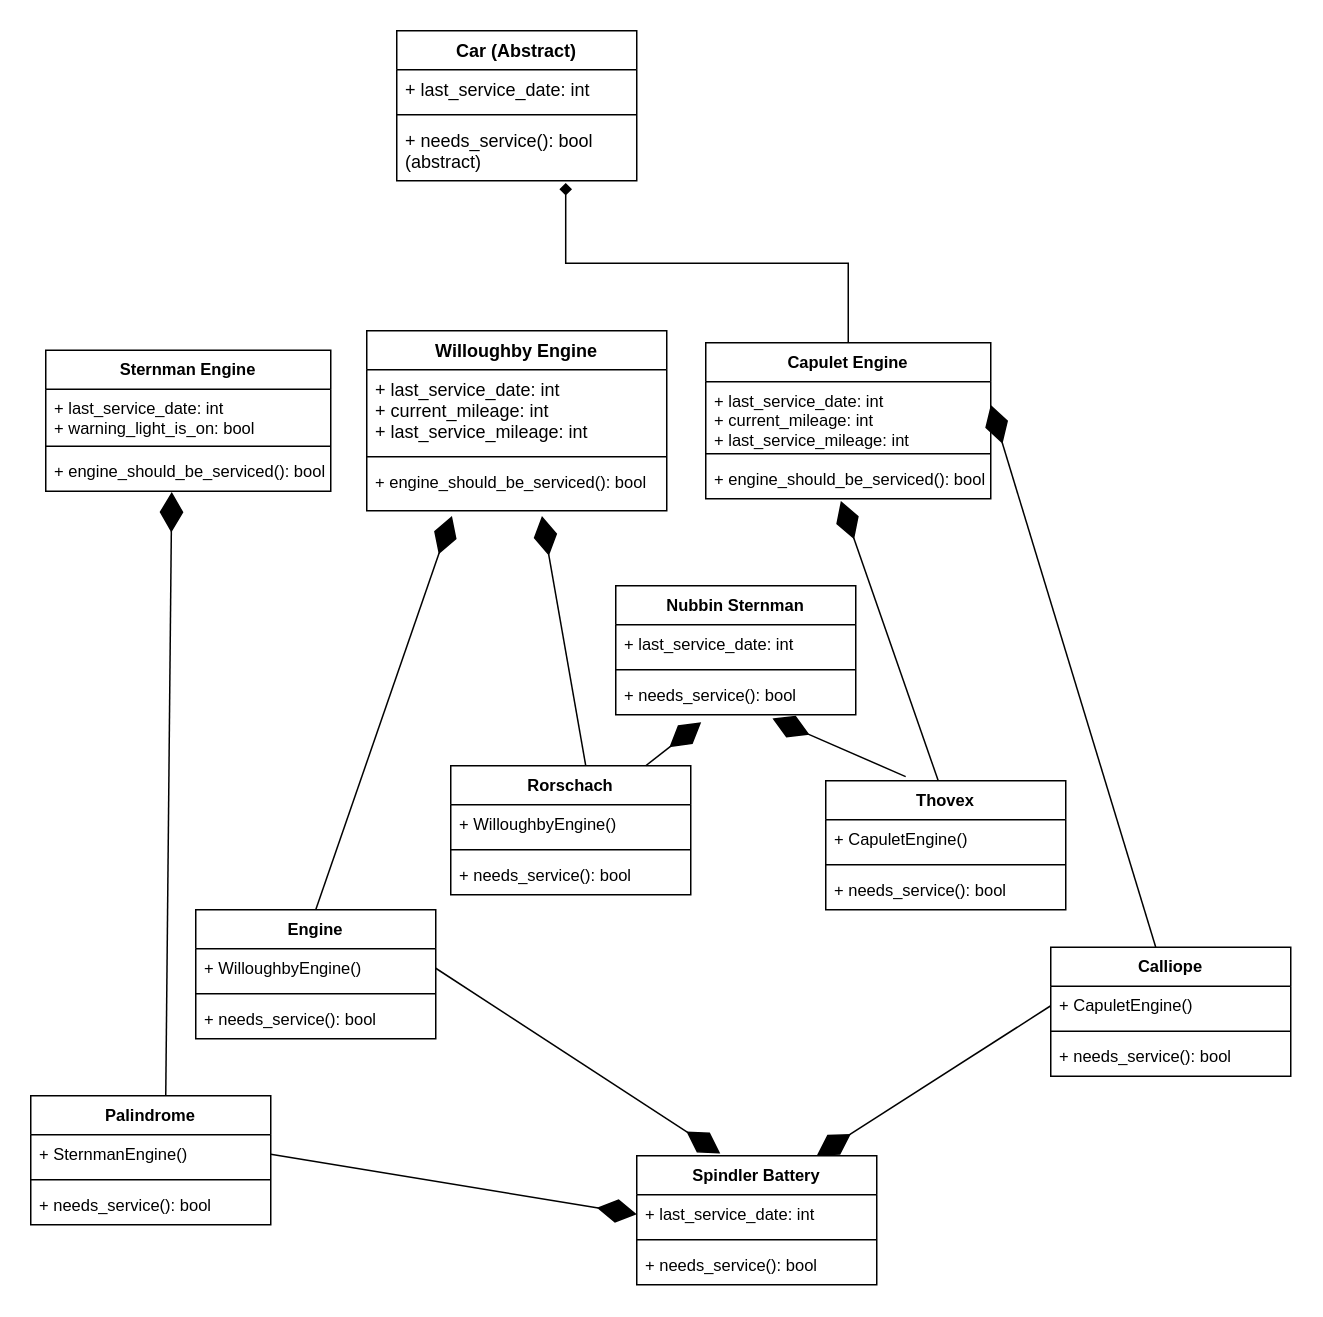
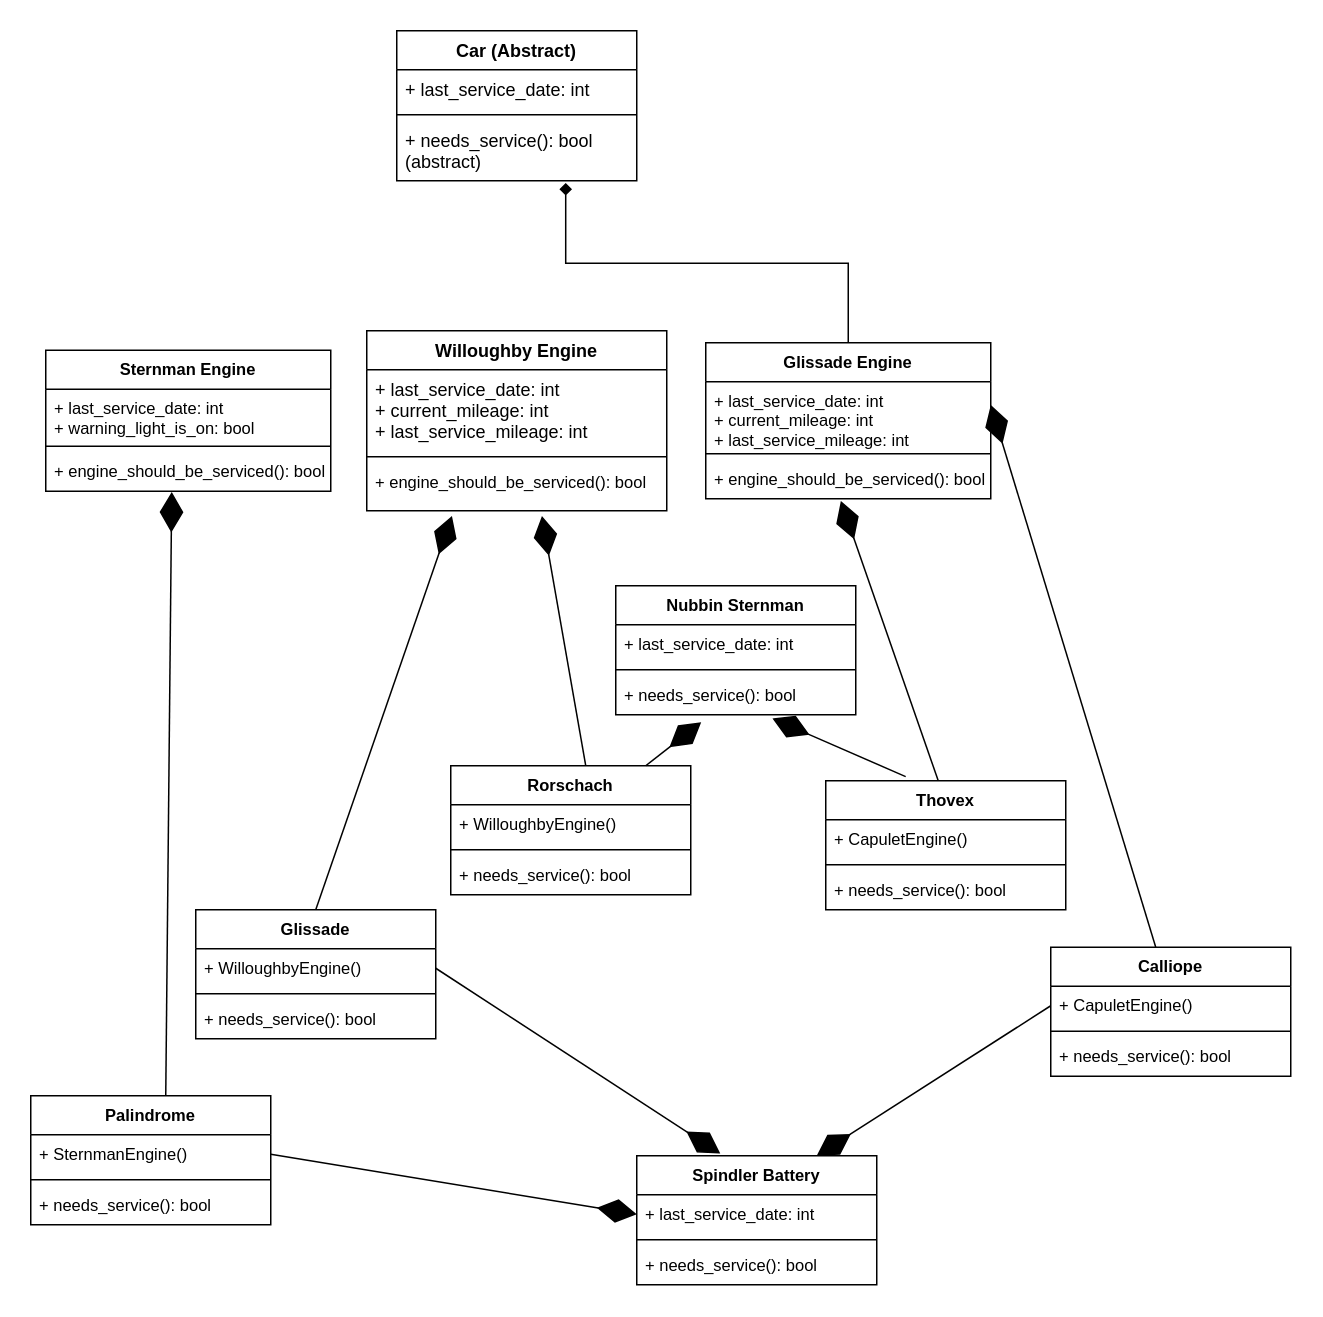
  <mxCell id="0" />
  <mxCell id="1" parent="0" />
  <mxCell id="2" value="Car (Abstract)" style="swimlane;fontStyle=1;align=center;verticalAlign=top;childLayout=stackLayout;horizontal=1;startSize=26;horizontalStack=0;resizeParent=1;resizeParentMax=0;resizeLast=0;collapsible=1;marginBottom=0;" vertex="1" parent="1"><mxGeometry x="264" y="20" width="160" height="100" as="geometry" /></mxCell>
  <mxCell id="3" value="+ last_service_date: int" style="text;strokeColor=none;fillColor=none;align=left;verticalAlign=top;spacingLeft=4;spacingRight=4;overflow=hidden;rotatable=0;points=[[0,0.5],[1,0.5]];portConstraint=eastwest;" vertex="1" parent="2"><mxGeometry y="26" width="160" height="26" as="geometry" /></mxCell>
  <mxCell id="4" value="" style="line;strokeWidth=1;fillColor=none;align=left;verticalAlign=middle;spacingTop=-1;spacingLeft=3;spacingRight=3;rotatable=0;labelPosition=right;points=[];portConstraint=eastwest;strokeColor=inherit;" vertex="1" parent="2"><mxGeometry y="52" width="160" height="8" as="geometry" /></mxCell>
  <mxCell id="5" value="+ needs_service(): bool &#10;(abstract)" style="text;strokeColor=none;fillColor=none;align=left;verticalAlign=top;spacingLeft=4;spacingRight=4;overflow=hidden;rotatable=0;points=[[0,0.5],[1,0.5]];portConstraint=eastwest;" vertex="1" parent="2"><mxGeometry y="60" width="160" height="40" as="geometry" /></mxCell>
  <mxCell id="6" value="Willoughby Engine" style="swimlane;fontStyle=1;align=center;verticalAlign=top;childLayout=stackLayout;horizontal=1;startSize=26;horizontalStack=0;resizeParent=1;resizeParentMax=0;resizeLast=0;collapsible=1;marginBottom=0;" vertex="1" parent="1"><mxGeometry x="244" y="220" width="200" height="120" as="geometry" /></mxCell>
  <mxCell id="7" value="+ last_service_date: int&#10;+ current_mileage: int&#10;+ last_service_mileage: int" style="text;strokeColor=none;fillColor=none;align=left;verticalAlign=top;spacingLeft=4;spacingRight=4;overflow=hidden;rotatable=0;points=[[0,0.5],[1,0.5]];portConstraint=eastwest;" vertex="1" parent="6"><mxGeometry y="26" width="200" height="54" as="geometry" /></mxCell>
  <mxCell id="8" value="" style="line;strokeWidth=1;fillColor=none;align=left;verticalAlign=middle;spacingTop=-1;spacingLeft=3;spacingRight=3;rotatable=0;labelPosition=right;points=[];portConstraint=eastwest;strokeColor=inherit;" vertex="1" parent="6"><mxGeometry y="80" width="200" height="8" as="geometry" /></mxCell>
  <mxCell id="9" value="+ engine_should_be_serviced(): bool" style="text;strokeColor=none;fillColor=none;align=left;verticalAlign=top;spacingLeft=4;spacingRight=4;overflow=hidden;rotatable=0;points=[[0,0.5],[1,0.5]];portConstraint=eastwest;fontSize=11;" vertex="1" parent="6"><mxGeometry y="88" width="200" height="32" as="geometry" /></mxCell>
  <mxCell id="10" value="Sternman Engine" style="swimlane;fontStyle=1;align=center;verticalAlign=top;childLayout=stackLayout;horizontal=1;startSize=26;horizontalStack=0;resizeParent=1;resizeParentMax=0;resizeLast=0;collapsible=1;marginBottom=0;fontSize=11;" vertex="1" parent="1"><mxGeometry x="30" y="233" width="190" height="94" as="geometry" /></mxCell>
  <mxCell id="11" value="+ last_service_date: int&#10;+ warning_light_is_on: bool" style="text;strokeColor=none;fillColor=none;align=left;verticalAlign=top;spacingLeft=4;spacingRight=4;overflow=hidden;rotatable=0;points=[[0,0.5],[1,0.5]];portConstraint=eastwest;fontSize=11;" vertex="1" parent="10"><mxGeometry y="26" width="190" height="34" as="geometry" /></mxCell>
  <mxCell id="12" value="" style="line;strokeWidth=1;fillColor=none;align=left;verticalAlign=middle;spacingTop=-1;spacingLeft=3;spacingRight=3;rotatable=0;labelPosition=right;points=[];portConstraint=eastwest;strokeColor=inherit;fontSize=11;" vertex="1" parent="10"><mxGeometry y="60" width="190" height="8" as="geometry" /></mxCell>
  <mxCell id="13" value="+ engine_should_be_serviced(): bool" style="text;strokeColor=none;fillColor=none;align=left;verticalAlign=top;spacingLeft=4;spacingRight=4;overflow=hidden;rotatable=0;points=[[0,0.5],[1,0.5]];portConstraint=eastwest;fontSize=11;" vertex="1" parent="10"><mxGeometry y="68" width="190" height="26" as="geometry" /></mxCell>
  <mxCell id="14" style="edgeStyle=elbowEdgeStyle;rounded=0;orthogonalLoop=1;jettySize=auto;elbow=vertical;html=1;exitX=0.5;exitY=0;exitDx=0;exitDy=0;entryX=0.704;entryY=1.037;entryDx=0;entryDy=0;entryPerimeter=0;fontSize=11;endArrow=diamond;" edge="1" parent="1" source="15" target="5"><mxGeometry relative="1" as="geometry" /></mxCell>
- <mxCell id="15" value="Capulet Engine" style="swimlane;fontStyle=1;align=center;verticalAlign=top;childLayout=stackLayout;horizontal=1;startSize=26;horizontalStack=0;resizeParent=1;resizeParentMax=0;resizeLast=0;collapsible=1;marginBottom=0;fontSize=11;" vertex="1" parent="1"><mxGeometry x="470" y="228" width="190" height="104" as="geometry" /></mxCell>
+ <mxCell id="15" value="Glissade Engine" style="swimlane;fontStyle=1;align=center;verticalAlign=top;childLayout=stackLayout;horizontal=1;startSize=26;horizontalStack=0;resizeParent=1;resizeParentMax=0;resizeLast=0;collapsible=1;marginBottom=0;fontSize=11;" vertex="1" parent="1"><mxGeometry x="470" y="228" width="190" height="104" as="geometry" /></mxCell>
  <mxCell id="16" value="+ last_service_date: int&#10;+ current_mileage: int&#10;+ last_service_mileage: int" style="text;strokeColor=none;fillColor=none;align=left;verticalAlign=top;spacingLeft=4;spacingRight=4;overflow=hidden;rotatable=0;points=[[0,0.5],[1,0.5]];portConstraint=eastwest;fontSize=11;" vertex="1" parent="15"><mxGeometry y="26" width="190" height="44" as="geometry" /></mxCell>
  <mxCell id="17" value="" style="line;strokeWidth=1;fillColor=none;align=left;verticalAlign=middle;spacingTop=-1;spacingLeft=3;spacingRight=3;rotatable=0;labelPosition=right;points=[];portConstraint=eastwest;strokeColor=inherit;fontSize=11;" vertex="1" parent="15"><mxGeometry y="70" width="190" height="8" as="geometry" /></mxCell>
  <mxCell id="18" value="+ engine_should_be_serviced(): bool" style="text;strokeColor=none;fillColor=none;align=left;verticalAlign=top;spacingLeft=4;spacingRight=4;overflow=hidden;rotatable=0;points=[[0,0.5],[1,0.5]];portConstraint=eastwest;fontSize=11;" vertex="1" parent="15"><mxGeometry y="78" width="190" height="26" as="geometry" /></mxCell>
  <mxCell id="19" value="Thovex" style="swimlane;fontStyle=1;align=center;verticalAlign=top;childLayout=stackLayout;horizontal=1;startSize=26;horizontalStack=0;resizeParent=1;resizeParentMax=0;resizeLast=0;collapsible=1;marginBottom=0;fontSize=11;" vertex="1" parent="1"><mxGeometry x="550" y="520" width="160" height="86" as="geometry" /></mxCell>
  <mxCell id="20" value="" style="endArrow=diamondThin;endFill=1;endSize=24;html=1;rounded=0;fontSize=11;elbow=vertical;entryX=0.474;entryY=1.058;entryDx=0;entryDy=0;entryPerimeter=0;" edge="1" parent="19" target="18"><mxGeometry width="160" relative="1" as="geometry"><mxPoint x="75" as="sourcePoint" /><mxPoint x="235" as="targetPoint" /></mxGeometry></mxCell>
  <mxCell id="21" value="+ CapuletEngine()" style="text;strokeColor=none;fillColor=none;align=left;verticalAlign=top;spacingLeft=4;spacingRight=4;overflow=hidden;rotatable=0;points=[[0,0.5],[1,0.5]];portConstraint=eastwest;fontSize=11;" vertex="1" parent="19"><mxGeometry y="26" width="160" height="26" as="geometry" /></mxCell>
  <mxCell id="22" value="" style="line;strokeWidth=1;fillColor=none;align=left;verticalAlign=middle;spacingTop=-1;spacingLeft=3;spacingRight=3;rotatable=0;labelPosition=right;points=[];portConstraint=eastwest;strokeColor=inherit;fontSize=11;" vertex="1" parent="19"><mxGeometry y="52" width="160" height="8" as="geometry" /></mxCell>
  <mxCell id="23" value="+ needs_service(): bool" style="text;strokeColor=none;fillColor=none;align=left;verticalAlign=top;spacingLeft=4;spacingRight=4;overflow=hidden;rotatable=0;points=[[0,0.5],[1,0.5]];portConstraint=eastwest;fontSize=11;" vertex="1" parent="19"><mxGeometry y="60" width="160" height="26" as="geometry" /></mxCell>
  <mxCell id="24" value="Calliope" style="swimlane;fontStyle=1;align=center;verticalAlign=top;childLayout=stackLayout;horizontal=1;startSize=26;horizontalStack=0;resizeParent=1;resizeParentMax=0;resizeLast=0;collapsible=1;marginBottom=0;fontSize=11;" vertex="1" parent="1"><mxGeometry x="700" y="631" width="160" height="86" as="geometry" /></mxCell>
  <mxCell id="25" value="" style="endArrow=diamondThin;endFill=1;endSize=24;html=1;rounded=0;fontSize=11;elbow=vertical;entryX=1;entryY=0.352;entryDx=0;entryDy=0;entryPerimeter=0;" edge="1" parent="24" target="16"><mxGeometry width="160" relative="1" as="geometry"><mxPoint x="70" as="sourcePoint" /><mxPoint x="230" as="targetPoint" /></mxGeometry></mxCell>
  <mxCell id="26" value="+ CapuletEngine()" style="text;strokeColor=none;fillColor=none;align=left;verticalAlign=top;spacingLeft=4;spacingRight=4;overflow=hidden;rotatable=0;points=[[0,0.5],[1,0.5]];portConstraint=eastwest;fontSize=11;" vertex="1" parent="24"><mxGeometry y="26" width="160" height="26" as="geometry" /></mxCell>
  <mxCell id="27" value="" style="line;strokeWidth=1;fillColor=none;align=left;verticalAlign=middle;spacingTop=-1;spacingLeft=3;spacingRight=3;rotatable=0;labelPosition=right;points=[];portConstraint=eastwest;strokeColor=inherit;fontSize=11;" vertex="1" parent="24"><mxGeometry y="52" width="160" height="8" as="geometry" /></mxCell>
  <mxCell id="28" value="+ needs_service(): bool" style="text;strokeColor=none;fillColor=none;align=left;verticalAlign=top;spacingLeft=4;spacingRight=4;overflow=hidden;rotatable=0;points=[[0,0.5],[1,0.5]];portConstraint=eastwest;fontSize=11;" vertex="1" parent="24"><mxGeometry y="60" width="160" height="26" as="geometry" /></mxCell>
- <mxCell id="29" value="Engine" style="swimlane;fontStyle=1;align=center;verticalAlign=top;childLayout=stackLayout;horizontal=1;startSize=26;horizontalStack=0;resizeParent=1;resizeParentMax=0;resizeLast=0;collapsible=1;marginBottom=0;fontSize=11;" vertex="1" parent="1"><mxGeometry x="130" y="606" width="160" height="86" as="geometry" /></mxCell>
+ <mxCell id="29" value="Glissade" style="swimlane;fontStyle=1;align=center;verticalAlign=top;childLayout=stackLayout;horizontal=1;startSize=26;horizontalStack=0;resizeParent=1;resizeParentMax=0;resizeLast=0;collapsible=1;marginBottom=0;fontSize=11;" vertex="1" parent="1"><mxGeometry x="130" y="606" width="160" height="86" as="geometry" /></mxCell>
  <mxCell id="30" value="+ WilloughbyEngine()" style="text;strokeColor=none;fillColor=none;align=left;verticalAlign=top;spacingLeft=4;spacingRight=4;overflow=hidden;rotatable=0;points=[[0,0.5],[1,0.5]];portConstraint=eastwest;fontSize=11;" vertex="1" parent="29"><mxGeometry y="26" width="160" height="26" as="geometry" /></mxCell>
  <mxCell id="31" value="" style="line;strokeWidth=1;fillColor=none;align=left;verticalAlign=middle;spacingTop=-1;spacingLeft=3;spacingRight=3;rotatable=0;labelPosition=right;points=[];portConstraint=eastwest;strokeColor=inherit;fontSize=11;" vertex="1" parent="29"><mxGeometry y="52" width="160" height="8" as="geometry" /></mxCell>
  <mxCell id="32" value="+ needs_service(): bool" style="text;strokeColor=none;fillColor=none;align=left;verticalAlign=top;spacingLeft=4;spacingRight=4;overflow=hidden;rotatable=0;points=[[0,0.5],[1,0.5]];portConstraint=eastwest;fontSize=11;" vertex="1" parent="29"><mxGeometry y="60" width="160" height="26" as="geometry" /></mxCell>
  <mxCell id="33" value="" style="endArrow=diamondThin;endFill=1;endSize=24;html=1;rounded=0;fontSize=11;elbow=vertical;exitX=0.5;exitY=0;exitDx=0;exitDy=0;entryX=0.284;entryY=1.109;entryDx=0;entryDy=0;entryPerimeter=0;" edge="1" parent="1" source="29" target="9"><mxGeometry width="160" relative="1" as="geometry"><mxPoint x="320" y="400" as="sourcePoint" /><mxPoint x="480" y="400" as="targetPoint" /></mxGeometry></mxCell>
  <mxCell id="34" value="Rorschach" style="swimlane;fontStyle=1;align=center;verticalAlign=top;childLayout=stackLayout;horizontal=1;startSize=26;horizontalStack=0;resizeParent=1;resizeParentMax=0;resizeLast=0;collapsible=1;marginBottom=0;fontSize=11;" vertex="1" parent="1"><mxGeometry x="300" y="510" width="160" height="86" as="geometry" /></mxCell>
  <mxCell id="35" value="" style="endArrow=diamondThin;endFill=1;endSize=24;html=1;rounded=0;fontSize=11;elbow=vertical;entryX=0.584;entryY=1.109;entryDx=0;entryDy=0;entryPerimeter=0;" edge="1" parent="34" target="9"><mxGeometry width="160" relative="1" as="geometry"><mxPoint x="90" as="sourcePoint" /><mxPoint x="156" y="-70" as="targetPoint" /></mxGeometry></mxCell>
  <mxCell id="36" value="" style="endArrow=diamondThin;endFill=1;endSize=24;html=1;rounded=0;fontSize=11;elbow=vertical;entryX=0.356;entryY=1.192;entryDx=0;entryDy=0;entryPerimeter=0;" edge="1" parent="34" target="48"><mxGeometry width="160" relative="1" as="geometry"><mxPoint x="130" as="sourcePoint" /><mxPoint x="290" as="targetPoint" /></mxGeometry></mxCell>
  <mxCell id="37" value="+ WilloughbyEngine()" style="text;strokeColor=none;fillColor=none;align=left;verticalAlign=top;spacingLeft=4;spacingRight=4;overflow=hidden;rotatable=0;points=[[0,0.5],[1,0.5]];portConstraint=eastwest;fontSize=11;" vertex="1" parent="34"><mxGeometry y="26" width="160" height="26" as="geometry" /></mxCell>
  <mxCell id="38" value="" style="line;strokeWidth=1;fillColor=none;align=left;verticalAlign=middle;spacingTop=-1;spacingLeft=3;spacingRight=3;rotatable=0;labelPosition=right;points=[];portConstraint=eastwest;strokeColor=inherit;fontSize=11;" vertex="1" parent="34"><mxGeometry y="52" width="160" height="8" as="geometry" /></mxCell>
  <mxCell id="39" value="+ needs_service(): bool" style="text;strokeColor=none;fillColor=none;align=left;verticalAlign=top;spacingLeft=4;spacingRight=4;overflow=hidden;rotatable=0;points=[[0,0.5],[1,0.5]];portConstraint=eastwest;fontSize=11;" vertex="1" parent="34"><mxGeometry y="60" width="160" height="26" as="geometry" /></mxCell>
  <mxCell id="40" value="Palindrome" style="swimlane;fontStyle=1;align=center;verticalAlign=top;childLayout=stackLayout;horizontal=1;startSize=26;horizontalStack=0;resizeParent=1;resizeParentMax=0;resizeLast=0;collapsible=1;marginBottom=0;fontSize=11;" vertex="1" parent="1"><mxGeometry x="20" y="730" width="160" height="86" as="geometry" /></mxCell>
  <mxCell id="41" value="" style="endArrow=diamondThin;endFill=1;endSize=24;html=1;rounded=0;fontSize=11;elbow=vertical;entryX=0.442;entryY=1.019;entryDx=0;entryDy=0;entryPerimeter=0;" edge="1" parent="40" target="13"><mxGeometry width="160" relative="1" as="geometry"><mxPoint x="90" as="sourcePoint" /><mxPoint x="250" as="targetPoint" /></mxGeometry></mxCell>
  <mxCell id="42" value="+ SternmanEngine()" style="text;strokeColor=none;fillColor=none;align=left;verticalAlign=top;spacingLeft=4;spacingRight=4;overflow=hidden;rotatable=0;points=[[0,0.5],[1,0.5]];portConstraint=eastwest;fontSize=11;" vertex="1" parent="40"><mxGeometry y="26" width="160" height="26" as="geometry" /></mxCell>
  <mxCell id="43" value="" style="line;strokeWidth=1;fillColor=none;align=left;verticalAlign=middle;spacingTop=-1;spacingLeft=3;spacingRight=3;rotatable=0;labelPosition=right;points=[];portConstraint=eastwest;strokeColor=inherit;fontSize=11;" vertex="1" parent="40"><mxGeometry y="52" width="160" height="8" as="geometry" /></mxCell>
  <mxCell id="44" value="+ needs_service(): bool" style="text;strokeColor=none;fillColor=none;align=left;verticalAlign=top;spacingLeft=4;spacingRight=4;overflow=hidden;rotatable=0;points=[[0,0.5],[1,0.5]];portConstraint=eastwest;fontSize=11;" vertex="1" parent="40"><mxGeometry y="60" width="160" height="26" as="geometry" /></mxCell>
  <mxCell id="45" value="Nubbin Sternman" style="swimlane;fontStyle=1;align=center;verticalAlign=top;childLayout=stackLayout;horizontal=1;startSize=26;horizontalStack=0;resizeParent=1;resizeParentMax=0;resizeLast=0;collapsible=1;marginBottom=0;fontSize=11;" vertex="1" parent="1"><mxGeometry x="410" y="390" width="160" height="86" as="geometry" /></mxCell>
  <mxCell id="46" value="+ last_service_date: int" style="text;strokeColor=none;fillColor=none;align=left;verticalAlign=top;spacingLeft=4;spacingRight=4;overflow=hidden;rotatable=0;points=[[0,0.5],[1,0.5]];portConstraint=eastwest;fontSize=11;" vertex="1" parent="45"><mxGeometry y="26" width="160" height="26" as="geometry" /></mxCell>
  <mxCell id="47" value="" style="line;strokeWidth=1;fillColor=none;align=left;verticalAlign=middle;spacingTop=-1;spacingLeft=3;spacingRight=3;rotatable=0;labelPosition=right;points=[];portConstraint=eastwest;strokeColor=inherit;fontSize=11;" vertex="1" parent="45"><mxGeometry y="52" width="160" height="8" as="geometry" /></mxCell>
  <mxCell id="48" value="+ needs_service(): bool" style="text;strokeColor=none;fillColor=none;align=left;verticalAlign=top;spacingLeft=4;spacingRight=4;overflow=hidden;rotatable=0;points=[[0,0.5],[1,0.5]];portConstraint=eastwest;fontSize=11;" vertex="1" parent="45"><mxGeometry y="60" width="160" height="26" as="geometry" /></mxCell>
  <mxCell id="49" value="" style="endArrow=diamondThin;endFill=1;endSize=24;html=1;rounded=0;fontSize=11;elbow=vertical;entryX=0.653;entryY=1.096;entryDx=0;entryDy=0;entryPerimeter=0;exitX=0.333;exitY=-0.032;exitDx=0;exitDy=0;exitPerimeter=0;" edge="1" parent="1" source="19" target="48"><mxGeometry width="160" relative="1" as="geometry"><mxPoint x="620" y="578.75" as="sourcePoint" /><mxPoint x="780" y="578.75" as="targetPoint" /></mxGeometry></mxCell>
  <mxCell id="50" value="Spindler Battery" style="swimlane;fontStyle=1;align=center;verticalAlign=top;childLayout=stackLayout;horizontal=1;startSize=26;horizontalStack=0;resizeParent=1;resizeParentMax=0;resizeLast=0;collapsible=1;marginBottom=0;fontSize=11;" vertex="1" parent="1"><mxGeometry x="424" y="770" width="160" height="86" as="geometry" /></mxCell>
  <mxCell id="51" value="+ last_service_date: int" style="text;strokeColor=none;fillColor=none;align=left;verticalAlign=top;spacingLeft=4;spacingRight=4;overflow=hidden;rotatable=0;points=[[0,0.5],[1,0.5]];portConstraint=eastwest;fontSize=11;" vertex="1" parent="50"><mxGeometry y="26" width="160" height="26" as="geometry" /></mxCell>
  <mxCell id="52" value="" style="line;strokeWidth=1;fillColor=none;align=left;verticalAlign=middle;spacingTop=-1;spacingLeft=3;spacingRight=3;rotatable=0;labelPosition=right;points=[];portConstraint=eastwest;strokeColor=inherit;fontSize=11;" vertex="1" parent="50"><mxGeometry y="52" width="160" height="8" as="geometry" /></mxCell>
  <mxCell id="53" value="+ needs_service(): bool" style="text;strokeColor=none;fillColor=none;align=left;verticalAlign=top;spacingLeft=4;spacingRight=4;overflow=hidden;rotatable=0;points=[[0,0.5],[1,0.5]];portConstraint=eastwest;fontSize=11;" vertex="1" parent="50"><mxGeometry y="60" width="160" height="26" as="geometry" /></mxCell>
  <mxCell id="54" value="" style="endArrow=diamondThin;endFill=1;endSize=24;html=1;rounded=0;fontSize=11;elbow=vertical;exitX=1;exitY=0.5;exitDx=0;exitDy=0;entryX=0.348;entryY=-0.017;entryDx=0;entryDy=0;entryPerimeter=0;" edge="1" parent="1" source="30" target="50"><mxGeometry width="160" relative="1" as="geometry"><mxPoint x="400" y="690" as="sourcePoint" /><mxPoint x="560" y="690" as="targetPoint" /></mxGeometry></mxCell>
  <mxCell id="55" value="" style="endArrow=diamondThin;endFill=1;endSize=24;html=1;rounded=0;fontSize=11;elbow=vertical;exitX=0;exitY=0.5;exitDx=0;exitDy=0;entryX=0.75;entryY=0;entryDx=0;entryDy=0;" edge="1" parent="1" source="26" target="50"><mxGeometry width="160" relative="1" as="geometry"><mxPoint x="570" y="800" as="sourcePoint" /><mxPoint x="730" y="800" as="targetPoint" /></mxGeometry></mxCell>
  <mxCell id="56" value="" style="endArrow=diamondThin;endFill=1;endSize=24;html=1;rounded=0;fontSize=11;elbow=vertical;exitX=1;exitY=0.5;exitDx=0;exitDy=0;entryX=0;entryY=0.5;entryDx=0;entryDy=0;" edge="1" parent="1" source="42" target="51"><mxGeometry width="160" relative="1" as="geometry"><mxPoint x="150" y="838.75" as="sourcePoint" /><mxPoint x="310" y="838.75" as="targetPoint" /></mxGeometry></mxCell>
